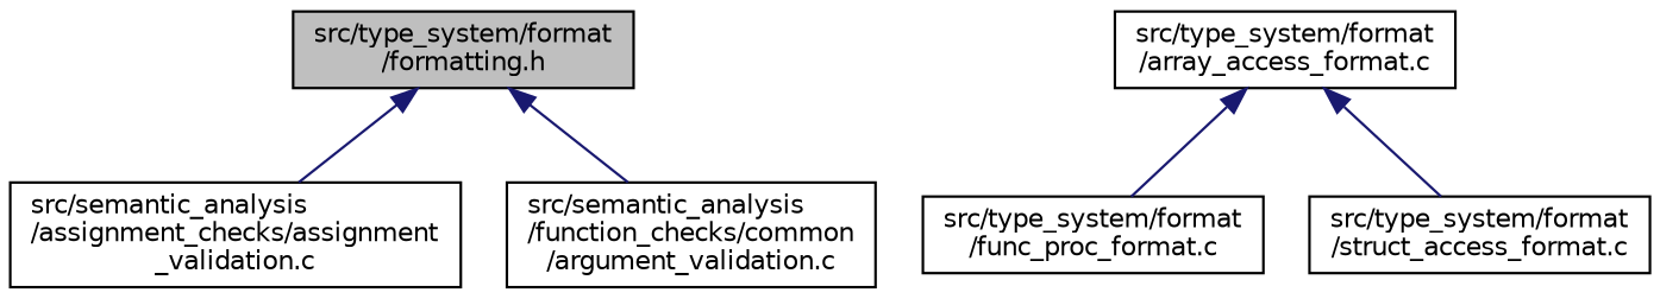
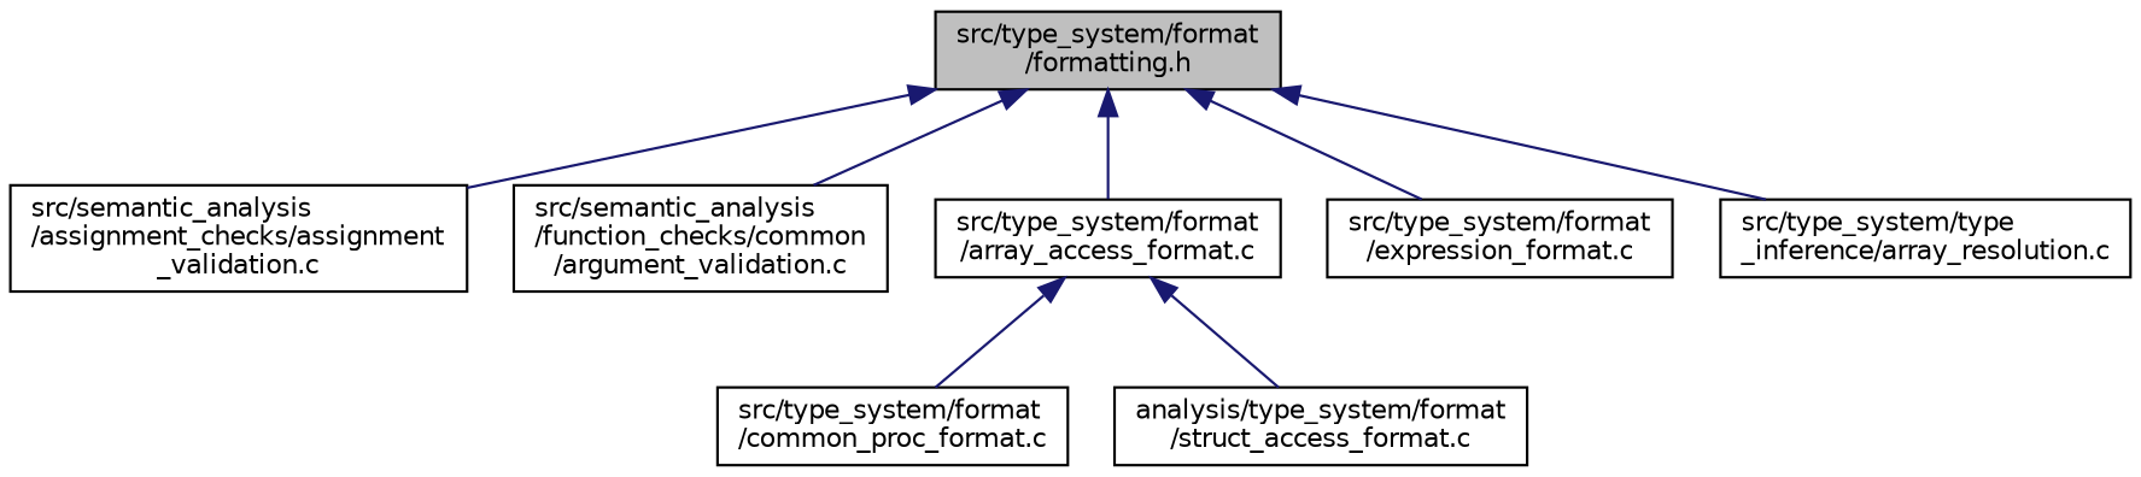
  digraph {
    node [color=black fillcolor=white fontname=Helvetica fontsize=10 shape=record style=filled]
    edge [color=midnightblue dir=back fontname=Helvetica fontsize=10 labelfontname=Helvetica labelfontsize=10 style=solid]
    n1 [fillcolor=grey75 fontcolor=black height=0.2 label="src/type_system/format\l/formatting.h" width=0.4]
    n2 [height=0.2 label="src/semantic_analysis\l/assignment_checks/assignment\l_validation.c" width=0.4]
    n3 [height=0.2 label="src/semantic_analysis\l/function_checks/common\l/argument_validation.c" width=0.4]
    n4 [height=0.2 label="src/type_system/format\l/array_access_format.c" width=0.4]
-   n7 [height=0.2 label="src/type_system/format\l/func_proc_format.c" width=0.4]
-   n8 [height=0.2 label="src/type_system/format\l/struct_access_format.c" width=0.4]
+   n5 [height=0.2 label="src/type_system/format\l/expression_format.c" width=0.4]
+   n6 [height=0.2 label="src/type_system/type\l_inference/array_resolution.c" width=0.4]
+   n7 [height=0.2 label="src/type_system/format\l/common_proc_format.c" width=0.4]
+   n8 [height=0.2 label="analysis/type_system/format\l/struct_access_format.c" width=0.4]
    n1 -> n2
    n1 -> n3
+   n1 -> n4
+   n1 -> n5
+   n1 -> n6
    n4 -> n7
    n4 -> n8
  }
